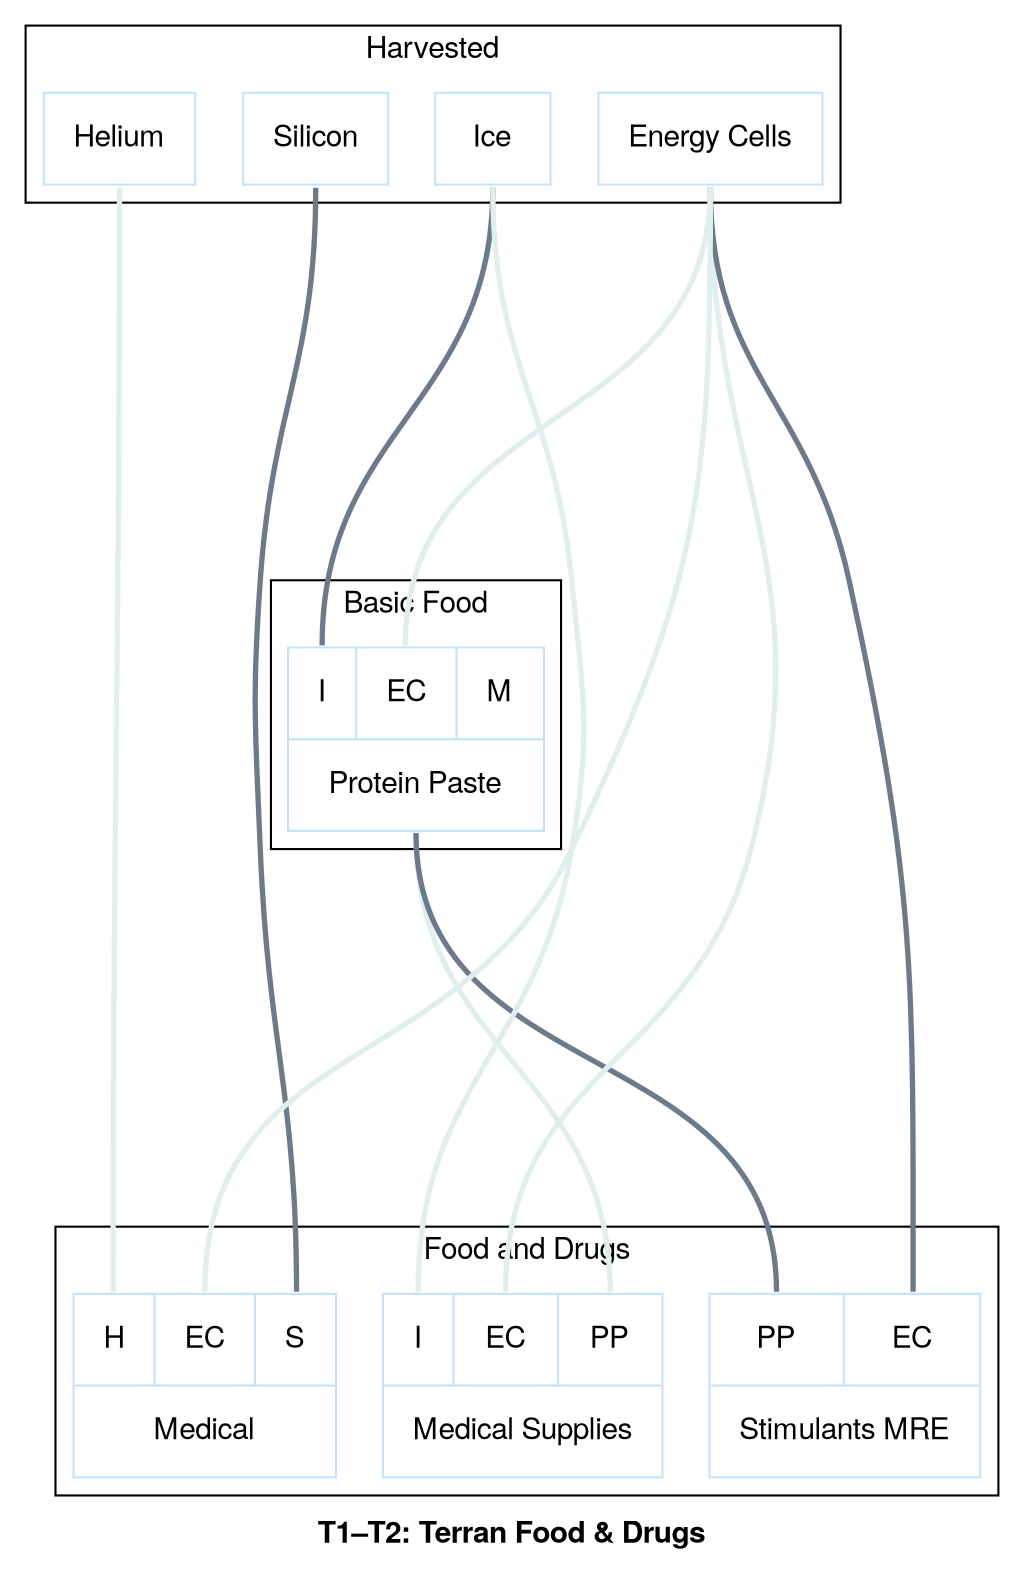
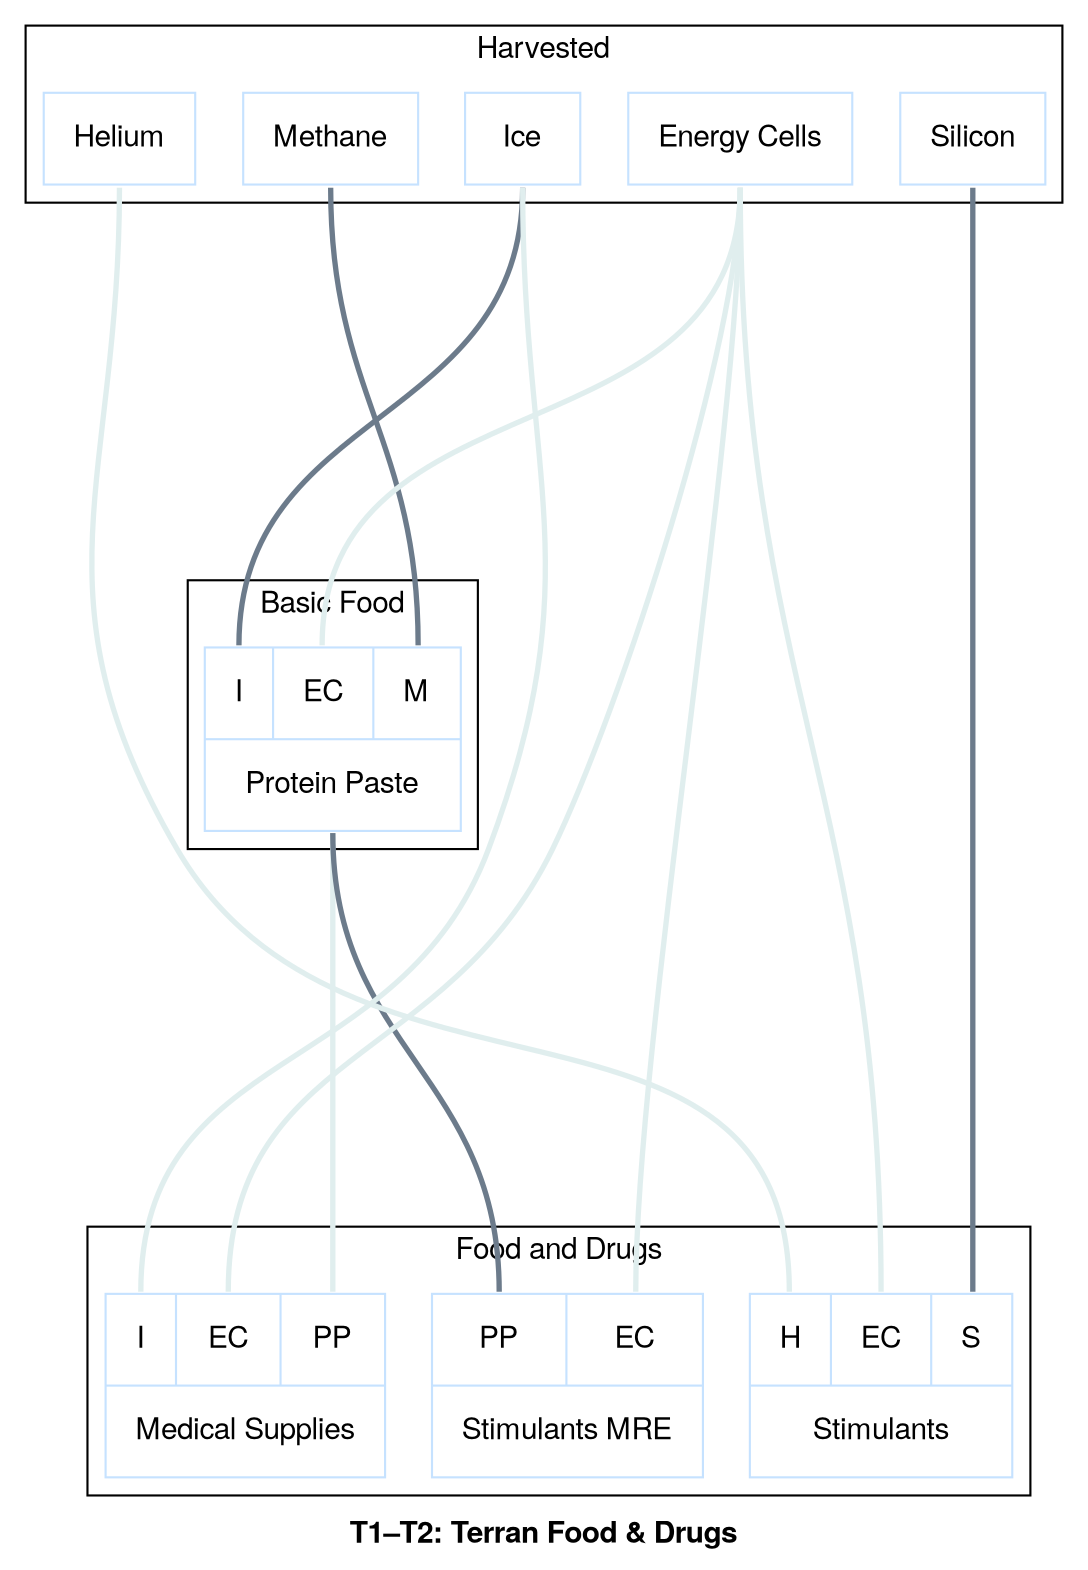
  graph {
    compound=true
    fontname="Helvetica,Arial,sans-serif"
    label=<<b>T1–T2: Terran Food &amp; Drugs</b>>
    nodesep=0.3
    ranksep=3
    node [color=slategray1 colour=lightsteelblue2 fontname="Helvetica,Arial,sans-serif" margin=0.2 penwidth=1 shape=record]
    edge [arrowType=normal arrowhead=normal arrowtype=normal color=azure2 fontname="Helvetica,Arial,sans-serif" headport="energy_cells:n" penwidth=2.5 tailport="output:s"]
    n1 [label="{{<ice> I|<energy_cells> EC|<methane> M}|<output> Protein Paste}"]
    n2 [label="{<output> Helium}"]
+   n3 [label="{<output> Methane}"]
    n4 [label="{<output> Silicon}"]
    n5 [label="{<output> Ice}"]
    n6 [label="{<output> Energy Cells}"]
    n7 [label="{{<ice> I|<energy_cells> EC|<protein_paste> PP}|<output> Medical Supplies}"]
    n8 [label="{{<protein_paste> PP|<energy_cells> EC}|<output> Stimulants MRE}"]
-   n9 [label="{{<helium> H|<energy_cells> EC|<silicon> S}|<output> Medical}"]
+   n9 [label="{{<helium> H|<energy_cells> EC|<silicon> S}|<output> Stimulants}"]
    subgraph sub_1 {
      cluster=true
      label="Basic Food"
      n1
    }
    subgraph sub_2 {
      cluster=true
      label=Harvested
      n2
+     n3
      n4
      n5
      n6
    }
    subgraph sub_3 {
      cluster=true
      label="Food and Drugs"
      n7
      n8
      n9
    }
    n1 -- n7 [headport="protein_paste:n"]
    n1 -- n8 [color=slategray4 headport="protein_paste:n"]
    n2 -- n9 [headport="helium:n"]
+   n3 -- n1 [color=slategray4 headport="methane:n"]
    n4 -- n9 [color=slategray4 headport="silicon:n"]
    n5 -- n1 [color=slategray4 headport="ice:n"]
    n5 -- n7 [headport="ice:n"]
    n6 -- n1
    n6 -- n7
-   n6 -- n8 [color=slategray4]
+   n6 -- n8
    n6 -- n9
  }
